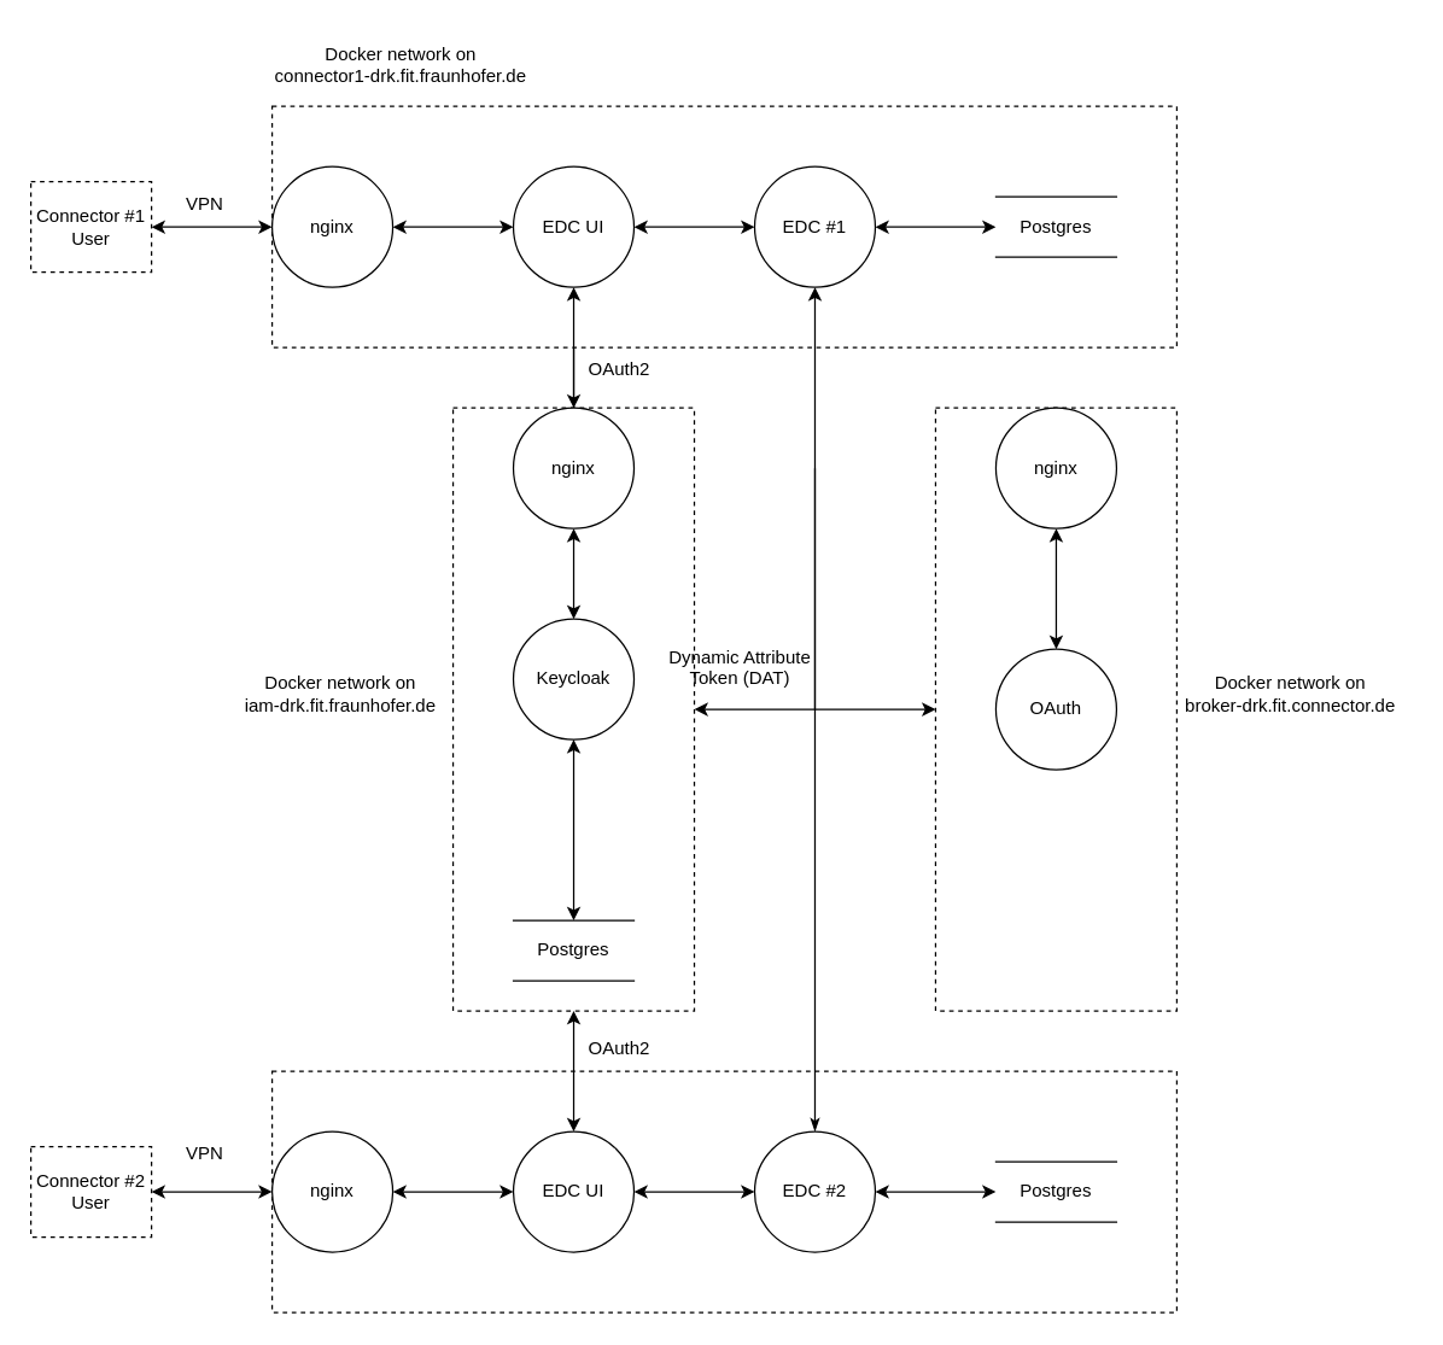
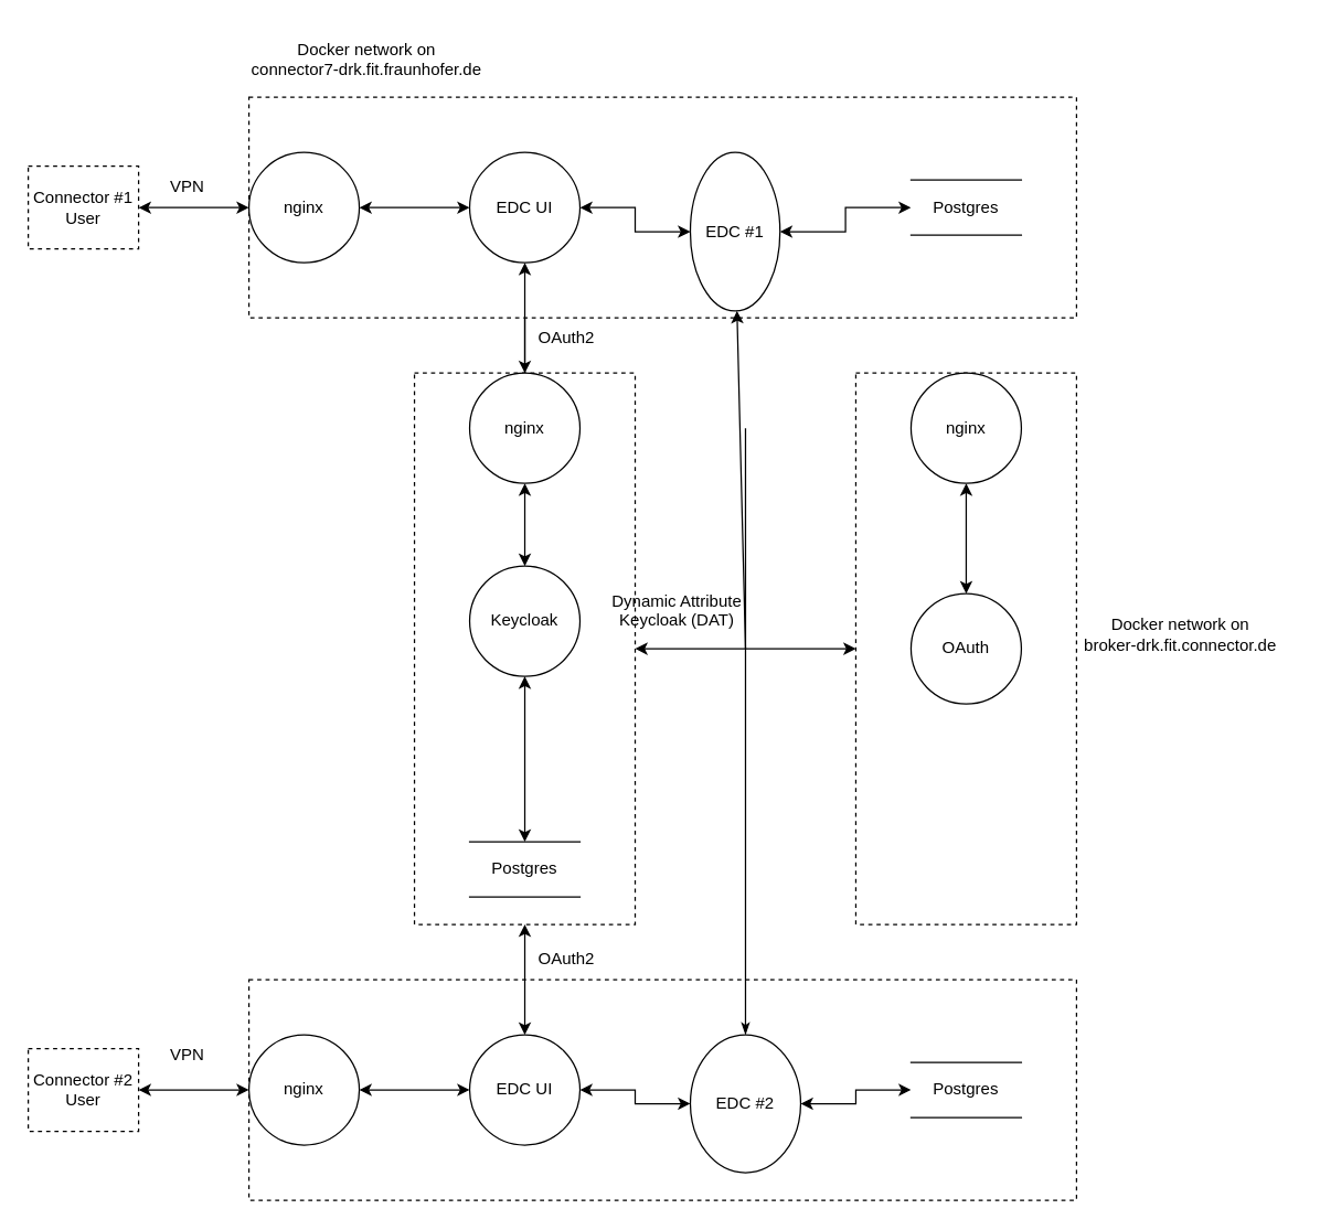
  <mxCell id="0" />
  <mxCell id="1" parent="0" />
  <mxCell id="2" value="" style="edgeStyle=orthogonalEdgeStyle;rounded=0;orthogonalLoop=1;jettySize=auto;html=1;startArrow=classic;startFill=1;" edge="1" parent="1" source="3" target="15"><mxGeometry relative="1" as="geometry" /></mxCell>
  <mxCell id="3" value="Connector #1 User" style="html=1;dashed=1;whiteSpace=wrap;" vertex="1" parent="1"><mxGeometry y="120" width="80" height="60" as="geometry" x="20" /></mxCell>
  <mxCell id="4" value="" style="html=1;dashed=1;whiteSpace=wrap;" vertex="1" parent="1"><mxGeometry x="300" y="270" width="160" height="400" as="geometry" /></mxCell>
  <mxCell id="5" value="" style="edgeStyle=orthogonalEdgeStyle;rounded=0;orthogonalLoop=1;jettySize=auto;html=1;startArrow=classic;startFill=1;" edge="1" parent="1" source="7" target="9"><mxGeometry relative="1" as="geometry" /></mxCell>
  <mxCell id="6" value="" style="edgeStyle=orthogonalEdgeStyle;rounded=0;orthogonalLoop=1;jettySize=auto;html=1;" edge="1" parent="1" source="7" target="17"><mxGeometry relative="1" as="geometry" /></mxCell>
  <mxCell id="7" value="nginx" style="shape=ellipse;html=1;dashed=0;whiteSpace=wrap;perimeter=ellipsePerimeter;" vertex="1" parent="1"><mxGeometry x="340" y="270" width="80" height="80" as="geometry" /></mxCell>
  <mxCell id="8" value="" style="edgeStyle=orthogonalEdgeStyle;rounded=0;orthogonalLoop=1;jettySize=auto;html=1;startArrow=classic;startFill=1;" edge="1" parent="1" source="9" target="10"><mxGeometry relative="1" as="geometry" /></mxCell>
  <mxCell id="9" value="Keycloak" style="shape=ellipse;html=1;dashed=0;whiteSpace=wrap;perimeter=ellipsePerimeter;" vertex="1" parent="1"><mxGeometry x="340" y="410" width="80" height="80" as="geometry" /></mxCell>
  <mxCell id="10" value="Postgres" style="html=1;dashed=0;whiteSpace=wrap;shape=partialRectangle;right=0;left=0;" vertex="1" parent="1"><mxGeometry x="340" y="610" width="80" height="40" as="geometry" /></mxCell>
- <mxCell id="11" value="Docker network on&lt;div&gt;iam-drk.fit.fraunhofer.de&lt;/div&gt;" style="text;html=1;align=center;verticalAlign=middle;resizable=0;points=[];autosize=1;strokeColor=none;fillColor=none;" vertex="1" parent="1"><mxGeometry x="150" y="440" width="150" height="40" as="geometry" /></mxCell>
  <mxCell id="12" value="" style="group" vertex="1" connectable="0" parent="1"><mxGeometry x="170" y="20" width="610" height="210" as="geometry" /></mxCell>
  <mxCell id="13" value="" style="rounded=0;whiteSpace=wrap;html=1;dashed=1;" vertex="1" parent="12"><mxGeometry x="10" y="50" width="600" height="160" as="geometry" /></mxCell>
  <mxCell id="14" value="" style="edgeStyle=orthogonalEdgeStyle;rounded=0;orthogonalLoop=1;jettySize=auto;html=1;startArrow=classic;startFill=1;" edge="1" parent="12" source="15" target="17"><mxGeometry relative="1" as="geometry" /></mxCell>
  <mxCell id="15" value="nginx" style="shape=ellipse;html=1;dashed=0;whiteSpace=wrap;perimeter=ellipsePerimeter;" vertex="1" parent="12"><mxGeometry x="10" y="90" width="80" height="80" as="geometry" /></mxCell>
  <mxCell id="16" value="" style="edgeStyle=orthogonalEdgeStyle;rounded=0;orthogonalLoop=1;jettySize=auto;html=1;startArrow=classic;startFill=1;" edge="1" parent="12" source="17" target="19"><mxGeometry relative="1" as="geometry" /></mxCell>
  <mxCell id="17" value="EDC UI" style="shape=ellipse;html=1;dashed=0;whiteSpace=wrap;perimeter=ellipsePerimeter;" vertex="1" parent="12"><mxGeometry x="170" y="90" width="80" height="80" as="geometry" /></mxCell>
  <mxCell id="18" value="" style="edgeStyle=orthogonalEdgeStyle;rounded=0;orthogonalLoop=1;jettySize=auto;html=1;startArrow=classic;startFill=1;" edge="1" parent="12" source="19" target="20"><mxGeometry relative="1" as="geometry" /></mxCell>
- <mxCell id="19" value="EDC #1" style="shape=ellipse;html=1;dashed=0;whiteSpace=wrap;perimeter=ellipsePerimeter;" vertex="1" parent="12"><mxGeometry x="330" y="90" width="80" height="80" as="geometry" /></mxCell>
+ <mxCell id="19" value="EDC #1" style="shape=ellipse;html=1;dashed=0;whiteSpace=wrap;perimeter=ellipsePerimeter;" vertex="1" parent="12"><mxGeometry x="330" y="90" width="65" height="115" as="geometry" /></mxCell>
  <mxCell id="20" value="Postgres" style="html=1;dashed=0;whiteSpace=wrap;shape=partialRectangle;right=0;left=0;" vertex="1" parent="12"><mxGeometry x="490" y="110" width="80" height="40" as="geometry" /></mxCell>
- <mxCell id="21" value="Docker network on&lt;div&gt;connector1-drk.fit.fraunhofer.de&lt;div&gt;&lt;br&gt;&lt;/div&gt;&lt;/div&gt;" style="text;html=1;align=center;verticalAlign=middle;resizable=0;points=[];autosize=1;strokeColor=none;fillColor=none;" vertex="1" parent="12"><mxGeometry width="190" height="60" as="geometry" /></mxCell>
+ <mxCell id="21" value="Docker network on&lt;div&gt;connector7-drk.fit.fraunhofer.de&lt;div&gt;&lt;br&gt;&lt;/div&gt;&lt;/div&gt;" style="text;html=1;align=center;verticalAlign=middle;resizable=0;points=[];autosize=1;strokeColor=none;fillColor=none;" vertex="1" parent="12"><mxGeometry width="190" height="60" as="geometry" /></mxCell>
  <mxCell id="22" value="" style="edgeStyle=orthogonalEdgeStyle;rounded=0;orthogonalLoop=1;jettySize=auto;html=1;startArrow=classic;startFill=1;exitX=0.5;exitY=1;exitDx=0;exitDy=0;" edge="1" parent="1" source="17" target="7"><mxGeometry relative="1" as="geometry" /></mxCell>
  <mxCell id="23" value="" style="endArrow=classic;startArrow=classic;html=1;rounded=0;exitX=1;exitY=0.5;exitDx=0;exitDy=0;" edge="1" parent="1" source="4" target="19"><mxGeometry width="50" height="50" relative="1" as="geometry"><mxPoint x="490" y="320" as="sourcePoint" /><mxPoint x="940" y="450" as="targetPoint" /><Array as="points"><mxPoint x="540" y="470" /></Array></mxGeometry></mxCell>
  <mxCell id="24" value="OAuth2" style="text;html=1;align=center;verticalAlign=middle;resizable=0;points=[];autosize=1;strokeColor=none;fillColor=none;" vertex="1" parent="1"><mxGeometry x="380" y="230" width="60" height="30" as="geometry" /></mxCell>
- <mxCell id="25" value="Dynamic Attribute&lt;div&gt;Token (DAT)&lt;div&gt;&lt;br&gt;&lt;/div&gt;&lt;/div&gt;" style="text;html=1;align=center;verticalAlign=middle;resizable=0;points=[];autosize=1;strokeColor=none;fillColor=none;" vertex="1" parent="1"><mxGeometry x="430" y="420" width="120" height="60" as="geometry" /></mxCell>
+ <mxCell id="25" value="Dynamic Attribute&lt;div&gt;Keycloak (DAT)&lt;div&gt;&lt;br&gt;&lt;/div&gt;&lt;/div&gt;" style="text;html=1;align=center;verticalAlign=middle;resizable=0;points=[];autosize=1;strokeColor=none;fillColor=none;" vertex="1" parent="1"><mxGeometry x="430" y="420" width="120" height="60" as="geometry" /></mxCell>
  <mxCell id="26" style="edgeStyle=orthogonalEdgeStyle;rounded=0;orthogonalLoop=1;jettySize=auto;html=1;startArrow=classic;startFill=1;" edge="1" parent="1" source="27" target="34"><mxGeometry relative="1" as="geometry" /></mxCell>
  <mxCell id="27" value="Connector #2 User" style="html=1;dashed=1;whiteSpace=wrap;" vertex="1" parent="1"><mxGeometry y="760" width="80" height="60" as="geometry" x="20" /></mxCell>
  <mxCell id="28" value="OAuth2" style="text;html=1;align=center;verticalAlign=middle;resizable=0;points=[];autosize=1;strokeColor=none;fillColor=none;" vertex="1" parent="1"><mxGeometry x="380" y="680" width="60" height="30" as="geometry" /></mxCell>
  <mxCell id="29" value="VPN" style="text;html=1;align=center;verticalAlign=middle;resizable=0;points=[];autosize=1;strokeColor=none;fillColor=none;" vertex="1" parent="1"><mxGeometry x="110" y="120" width="50" height="30" as="geometry" /></mxCell>
  <mxCell id="30" value="VPN" style="text;html=1;align=center;verticalAlign=middle;resizable=0;points=[];autosize=1;strokeColor=none;fillColor=none;" vertex="1" parent="1"><mxGeometry x="110" y="750" width="50" height="30" as="geometry" /></mxCell>
  <mxCell id="31" value="" style="rounded=0;whiteSpace=wrap;html=1;dashed=1;" vertex="1" parent="1"><mxGeometry x="180" y="710" width="600" height="160" as="geometry" /></mxCell>
  <mxCell id="32" style="edgeStyle=orthogonalEdgeStyle;rounded=0;orthogonalLoop=1;jettySize=auto;html=1;entryX=0.5;entryY=1;entryDx=0;entryDy=0;exitX=0.5;exitY=0;exitDx=0;exitDy=0;startArrow=classic;startFill=1;" edge="1" parent="1" source="36" target="4"><mxGeometry relative="1" as="geometry" /></mxCell>
  <mxCell id="33" value="" style="edgeStyle=orthogonalEdgeStyle;rounded=0;orthogonalLoop=1;jettySize=auto;html=1;startArrow=classic;startFill=1;" edge="1" parent="1" source="34" target="36"><mxGeometry relative="1" as="geometry" /></mxCell>
  <mxCell id="34" value="nginx" style="shape=ellipse;html=1;dashed=0;whiteSpace=wrap;perimeter=ellipsePerimeter;" vertex="1" parent="1"><mxGeometry x="180" y="750" width="80" height="80" as="geometry" /></mxCell>
  <mxCell id="35" value="" style="edgeStyle=orthogonalEdgeStyle;rounded=0;orthogonalLoop=1;jettySize=auto;html=1;startArrow=classic;startFill=1;" edge="1" parent="1" source="36" target="39"><mxGeometry relative="1" as="geometry" /></mxCell>
  <mxCell id="36" value="EDC UI" style="shape=ellipse;html=1;dashed=0;whiteSpace=wrap;perimeter=ellipsePerimeter;" vertex="1" parent="1"><mxGeometry x="340" y="750" width="80" height="80" as="geometry" /></mxCell>
  <mxCell id="37" value="" style="edgeStyle=orthogonalEdgeStyle;rounded=0;orthogonalLoop=1;jettySize=auto;html=1;startArrow=classic;startFill=1;" edge="1" parent="1" source="39" target="40"><mxGeometry relative="1" as="geometry" /></mxCell>
  <mxCell id="38" style="edgeStyle=orthogonalEdgeStyle;rounded=0;orthogonalLoop=1;jettySize=auto;html=1;startArrow=classicThin;startFill=1;endArrow=none;endFill=0;" edge="1" parent="1" source="39"><mxGeometry relative="1" as="geometry"><mxPoint x="540" y="310" as="targetPoint" /></mxGeometry></mxCell>
- <mxCell id="39" value="EDC #2" style="shape=ellipse;html=1;dashed=0;whiteSpace=wrap;perimeter=ellipsePerimeter;" vertex="1" parent="1"><mxGeometry x="500" y="750" width="80" height="80" as="geometry" /></mxCell>
+ <mxCell id="39" value="EDC #2" style="shape=ellipse;html=1;dashed=0;whiteSpace=wrap;perimeter=ellipsePerimeter;" vertex="1" parent="1"><mxGeometry x="500" y="750" width="80" height="100" as="geometry" /></mxCell>
  <mxCell id="40" value="Postgres" style="html=1;dashed=0;whiteSpace=wrap;shape=partialRectangle;right=0;left=0;" vertex="1" parent="1"><mxGeometry x="660" y="770" width="80" height="40" as="geometry" /></mxCell>
  <mxCell id="41" value="" style="rounded=0;whiteSpace=wrap;html=1;dashed=1;" vertex="1" parent="1"><mxGeometry x="620" y="270" width="160" height="400" as="geometry" /></mxCell>
  <mxCell id="42" style="edgeStyle=orthogonalEdgeStyle;rounded=0;orthogonalLoop=1;jettySize=auto;html=1;startArrow=classic;startFill=1;endArrow=none;endFill=0;" edge="1" parent="1"><mxGeometry relative="1" as="geometry"><mxPoint x="540" y="470" as="targetPoint" /><mxPoint x="620" y="470" as="sourcePoint" /></mxGeometry></mxCell>
  <mxCell id="43" value="OAuth" style="shape=ellipse;html=1;dashed=0;whiteSpace=wrap;perimeter=ellipsePerimeter;" vertex="1" parent="1"><mxGeometry x="660" y="430" width="80" height="80" as="geometry" /></mxCell>
  <mxCell id="44" value="Docker network on&lt;div&gt;broker&lt;span style=&quot;background-color: initial;&quot;&gt;-drk.fit.connector.de&lt;/span&gt;&lt;/div&gt;" style="text;html=1;align=center;verticalAlign=middle;resizable=0;points=[];autosize=1;strokeColor=none;fillColor=none;" vertex="1" parent="1"><mxGeometry x="775" y="440" width="160" height="40" as="geometry" /></mxCell>
  <mxCell id="45" style="edgeStyle=orthogonalEdgeStyle;rounded=0;orthogonalLoop=1;jettySize=auto;html=1;startArrow=classic;startFill=1;" edge="1" parent="1" source="46" target="43"><mxGeometry relative="1" as="geometry" /></mxCell>
  <mxCell id="46" value="nginx" style="shape=ellipse;html=1;dashed=0;whiteSpace=wrap;perimeter=ellipsePerimeter;" vertex="1" parent="1"><mxGeometry x="660" y="270" width="80" height="80" as="geometry" /></mxCell>
